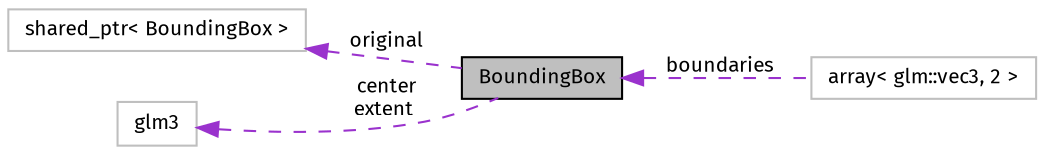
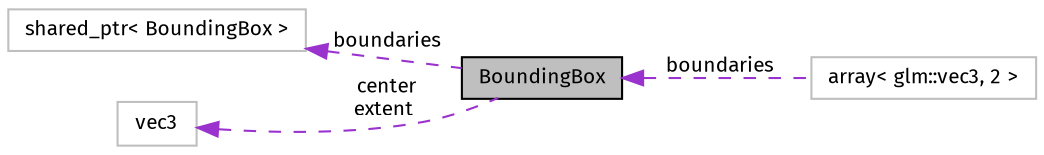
  digraph {
    fontname="Fira Sans"
    rankdir=LR
    node [color=grey75 fillcolor=white fontname="Fira Sans" fontsize=10 shape=record style=filled]
    edge [color=darkorchid3 dir=back fontname="Fira Sans" fontsize=10 labelfontname=Helvetica labelfontsize=10 style=dashed]
    n1 [color=black fillcolor=grey75 fontcolor=black height=0.2 label=BoundingBox width=0.4]
    n2 [height=0.2 label="array\< glm::vec3, 2 \>" width=0.4]
    n3 [height=0.2 label="shared_ptr\< BoundingBox \>" width=0.4]
-   n4 [height=0.2 label=glm3 width=0.4]
+   n4 [height=0.2 label=vec3 width=0.4]
    n1 -> n2 [label=" boundaries"]
-   n3 -> n1 [label=" original"]
+   n3 -> n1 [label=" boundaries"]
    n4 -> n1 [label=" center\nextent"]
  }
